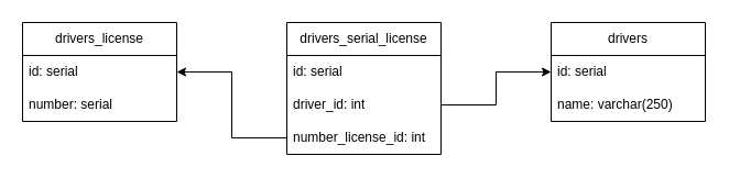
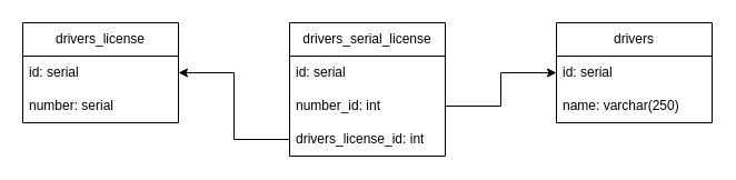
  <mxCell id="0" />
  <mxCell id="1" parent="0" />
  <mxCell id="2" value="&lt;div&gt;drivers_license&lt;/div&gt;" style="swimlane;fontStyle=0;childLayout=stackLayout;horizontal=1;startSize=30;horizontalStack=0;resizeParent=1;resizeParentMax=0;resizeLast=0;collapsible=1;marginBottom=0;whiteSpace=wrap;html=1;" parent="1" vertex="1"><mxGeometry x="20" y="20" width="140" height="90" as="geometry" /></mxCell>
  <mxCell id="3" value="id: serial" style="text;strokeColor=none;fillColor=none;align=left;verticalAlign=middle;spacingLeft=4;spacingRight=4;overflow=hidden;points=[[0,0.5],[1,0.5]];portConstraint=eastwest;rotatable=0;whiteSpace=wrap;html=1;" parent="2" vertex="1"><mxGeometry y="30" width="140" height="30" as="geometry" /></mxCell>
  <mxCell id="4" value="number: serial" style="text;strokeColor=none;fillColor=none;align=left;verticalAlign=middle;spacingLeft=4;spacingRight=4;overflow=hidden;points=[[0,0.5],[1,0.5]];portConstraint=eastwest;rotatable=0;whiteSpace=wrap;html=1;" parent="2" vertex="1"><mxGeometry y="60" width="140" height="30" as="geometry" /></mxCell>
  <mxCell id="5" value="drivers_serial_license" style="swimlane;fontStyle=0;childLayout=stackLayout;horizontal=1;startSize=30;horizontalStack=0;resizeParent=1;resizeParentMax=0;resizeLast=0;collapsible=1;marginBottom=0;whiteSpace=wrap;html=1;" parent="1" vertex="1"><mxGeometry x="260" y="20" width="140" height="120" as="geometry" /></mxCell>
  <mxCell id="6" value="id: serial" style="text;strokeColor=none;fillColor=none;align=left;verticalAlign=middle;spacingLeft=4;spacingRight=4;overflow=hidden;points=[[0,0.5],[1,0.5]];portConstraint=eastwest;rotatable=0;whiteSpace=wrap;html=1;" parent="5" vertex="1"><mxGeometry y="30" width="140" height="30" as="geometry" /></mxCell>
- <mxCell id="7" value="driver_id: int" style="text;strokeColor=none;fillColor=none;align=left;verticalAlign=middle;spacingLeft=4;spacingRight=4;overflow=hidden;points=[[0,0.5],[1,0.5]];portConstraint=eastwest;rotatable=0;whiteSpace=wrap;html=1;" parent="5" vertex="1"><mxGeometry y="60" width="140" height="30" as="geometry" /></mxCell>
- <mxCell id="8" value="number_license_id: int" style="text;strokeColor=none;fillColor=none;align=left;verticalAlign=middle;spacingLeft=4;spacingRight=4;overflow=hidden;points=[[0,0.5],[1,0.5]];portConstraint=eastwest;rotatable=0;whiteSpace=wrap;html=1;" parent="5" vertex="1"><mxGeometry y="90" width="140" height="30" as="geometry" /></mxCell>
+ <mxCell id="7" value="number_id: int" style="text;strokeColor=none;fillColor=none;align=left;verticalAlign=middle;spacingLeft=4;spacingRight=4;overflow=hidden;points=[[0,0.5],[1,0.5]];portConstraint=eastwest;rotatable=0;whiteSpace=wrap;html=1;" parent="5" vertex="1"><mxGeometry y="60" width="140" height="30" as="geometry" /></mxCell>
+ <mxCell id="8" value="drivers_license_id: int" style="text;strokeColor=none;fillColor=none;align=left;verticalAlign=middle;spacingLeft=4;spacingRight=4;overflow=hidden;points=[[0,0.5],[1,0.5]];portConstraint=eastwest;rotatable=0;whiteSpace=wrap;html=1;" parent="5" vertex="1"><mxGeometry y="90" width="140" height="30" as="geometry" /></mxCell>
  <mxCell id="9" style="edgeStyle=orthogonalEdgeStyle;rounded=0;orthogonalLoop=1;jettySize=auto;html=1;exitX=0;exitY=0.5;exitDx=0;exitDy=0;entryX=1;entryY=0.5;entryDx=0;entryDy=0;" parent="1" source="8" target="3" edge="1"><mxGeometry relative="1" as="geometry" /></mxCell>
  <mxCell id="10" value="&lt;div&gt;drivers&lt;/div&gt;" style="swimlane;fontStyle=0;childLayout=stackLayout;horizontal=1;startSize=30;horizontalStack=0;resizeParent=1;resizeParentMax=0;resizeLast=0;collapsible=1;marginBottom=0;whiteSpace=wrap;html=1;" vertex="1" parent="1"><mxGeometry x="500" y="20" width="140" height="90" as="geometry" /></mxCell>
  <mxCell id="11" value="id: serial" style="text;strokeColor=none;fillColor=none;align=left;verticalAlign=middle;spacingLeft=4;spacingRight=4;overflow=hidden;points=[[0,0.5],[1,0.5]];portConstraint=eastwest;rotatable=0;whiteSpace=wrap;html=1;" vertex="1" parent="10"><mxGeometry y="30" width="140" height="30" as="geometry" /></mxCell>
  <mxCell id="12" value="name: varchar(250)" style="text;strokeColor=none;fillColor=none;align=left;verticalAlign=middle;spacingLeft=4;spacingRight=4;overflow=hidden;points=[[0,0.5],[1,0.5]];portConstraint=eastwest;rotatable=0;whiteSpace=wrap;html=1;" vertex="1" parent="10"><mxGeometry y="60" width="140" height="30" as="geometry" /></mxCell>
  <mxCell id="13" style="edgeStyle=orthogonalEdgeStyle;rounded=0;orthogonalLoop=1;jettySize=auto;html=1;exitX=1;exitY=0.5;exitDx=0;exitDy=0;entryX=0;entryY=0.5;entryDx=0;entryDy=0;" edge="1" parent="1" source="7" target="11"><mxGeometry relative="1" as="geometry" /></mxCell>
